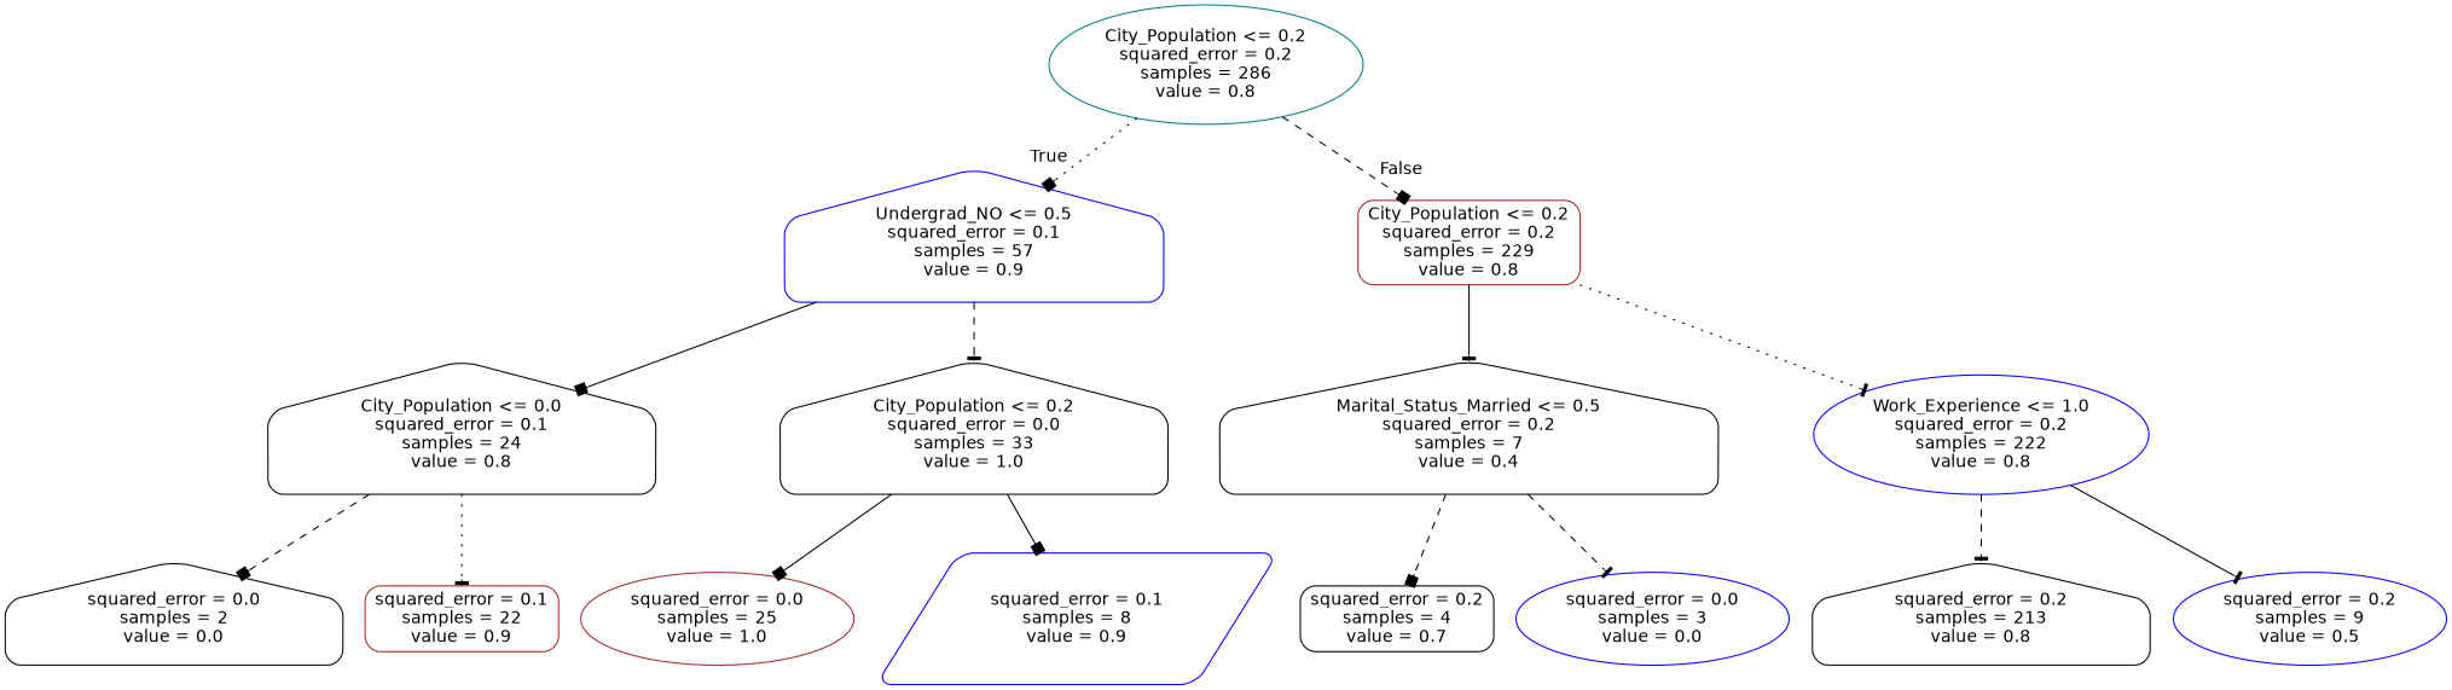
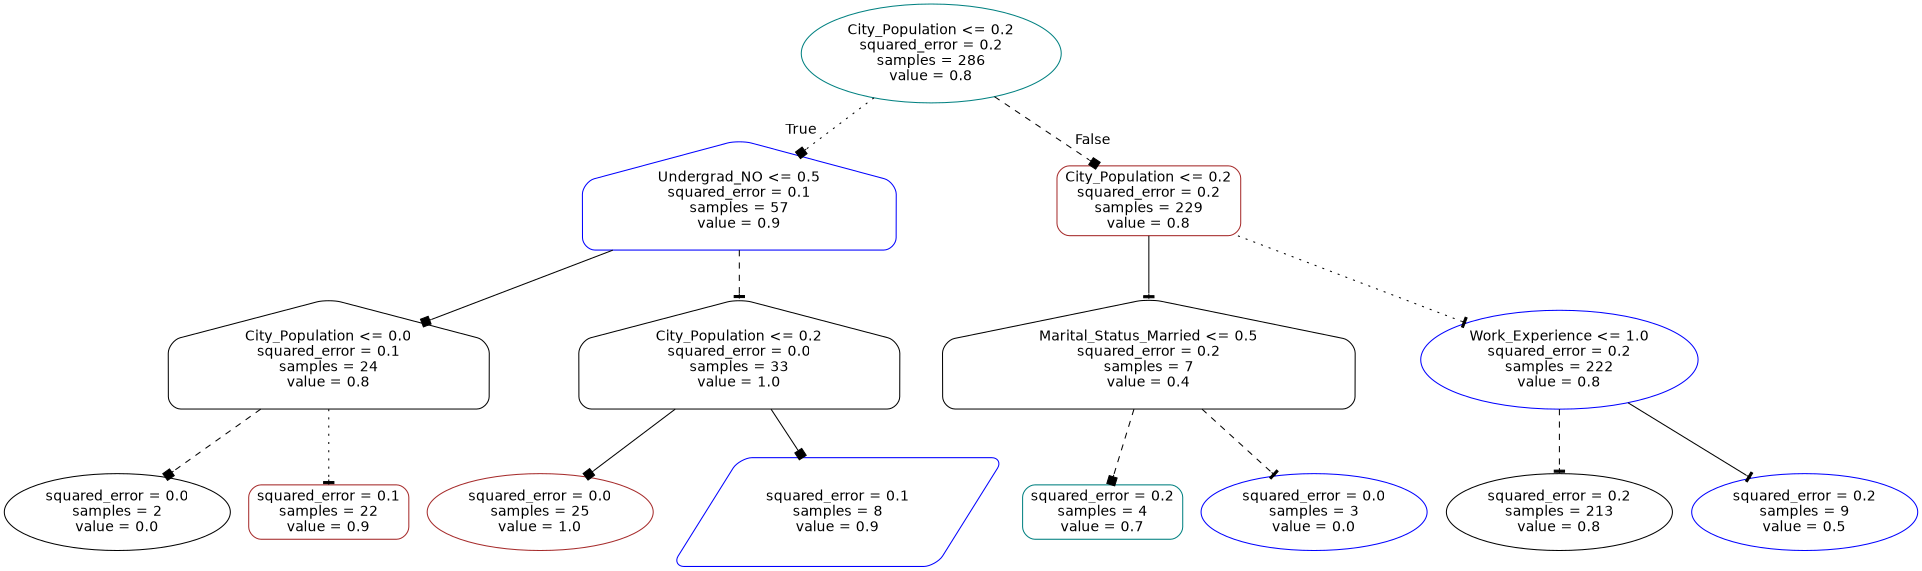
  digraph {
    node [color=blue fontname=helvetica shape=house style=rounded]
    edge [arrowhead=box fontname=helvetica style=dashed]
    n1 [color=teal label="City_Population <= 0.2\nsquared_error = 0.2\nsamples = 286\nvalue = 0.8" shape=ellipse]
    n2 [label="Undergrad_NO <= 0.5\nsquared_error = 0.1\nsamples = 57\nvalue = 0.9"]
    n3 [color=brown label="City_Population <= 0.2\nsquared_error = 0.2\nsamples = 229\nvalue = 0.8" shape=box]
    n4 [color=black label="City_Population <= 0.0\nsquared_error = 0.1\nsamples = 24\nvalue = 0.8"]
    n5 [color=black label="City_Population <= 0.2\nsquared_error = 0.0\nsamples = 33\nvalue = 1.0"]
    n6 [color=black label="Marital_Status_Married <= 0.5\nsquared_error = 0.2\nsamples = 7\nvalue = 0.4"]
    n7 [label="Work_Experience <= 1.0\nsquared_error = 0.2\nsamples = 222\nvalue = 0.8" shape=ellipse]
-   n8 [color=black label="squared_error = 0.0\nsamples = 2\nvalue = 0.0"]
+   n8 [color=black label="squared_error = 0.0\nsamples = 2\nvalue = 0.0" shape=ellipse]
    n9 [color=brown label="squared_error = 0.1\nsamples = 22\nvalue = 0.9" shape=box]
    n10 [color=brown label="squared_error = 0.0\nsamples = 25\nvalue = 1.0" shape=ellipse]
    n11 [label="squared_error = 0.1\nsamples = 8\nvalue = 0.9" shape=parallelogram]
-   n12 [color=black label="squared_error = 0.2\nsamples = 4\nvalue = 0.7" shape=box]
+   n12 [color=teal label="squared_error = 0.2\nsamples = 4\nvalue = 0.7" shape=box]
    n13 [label="squared_error = 0.0\nsamples = 3\nvalue = 0.0" shape=ellipse]
-   n14 [color=black label="squared_error = 0.2\nsamples = 213\nvalue = 0.8"]
+   n14 [color=black label="squared_error = 0.2\nsamples = 213\nvalue = 0.8" shape=ellipse]
    n15 [label="squared_error = 0.2\nsamples = 9\nvalue = 0.5" shape=ellipse]
    n1 -> n2 [headlabel=True labelangle=45 labeldistance=2.5 style=dotted]
    n1 -> n3 [headlabel=False labelangle=-45 labeldistance=2.5]
    n2 -> n4 [style=solid]
    n2 -> n5 [arrowhead=tee]
    n3 -> n6 [arrowhead=tee style=solid]
    n3 -> n7 [arrowhead=tee style=dotted]
    n4 -> n8
    n4 -> n9 [arrowhead=tee style=dotted]
    n5 -> n10 [style=solid]
    n5 -> n11 [style=solid]
    n6 -> n12
    n6 -> n13 [arrowhead=tee]
    n7 -> n14 [arrowhead=tee]
    n7 -> n15 [arrowhead=tee style=solid]
  }
